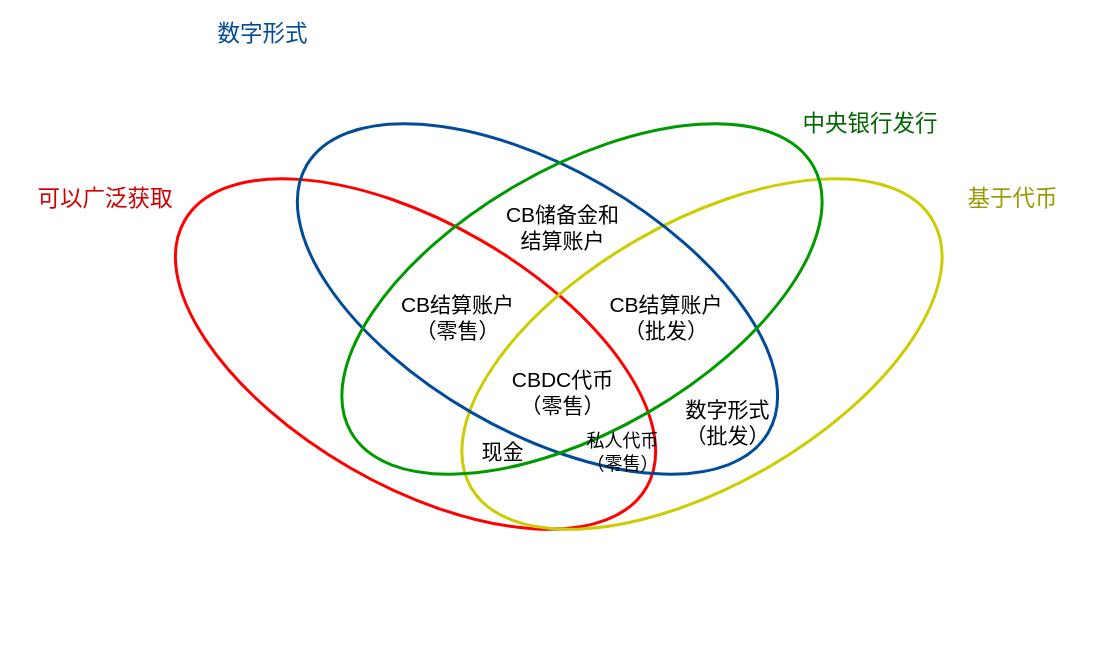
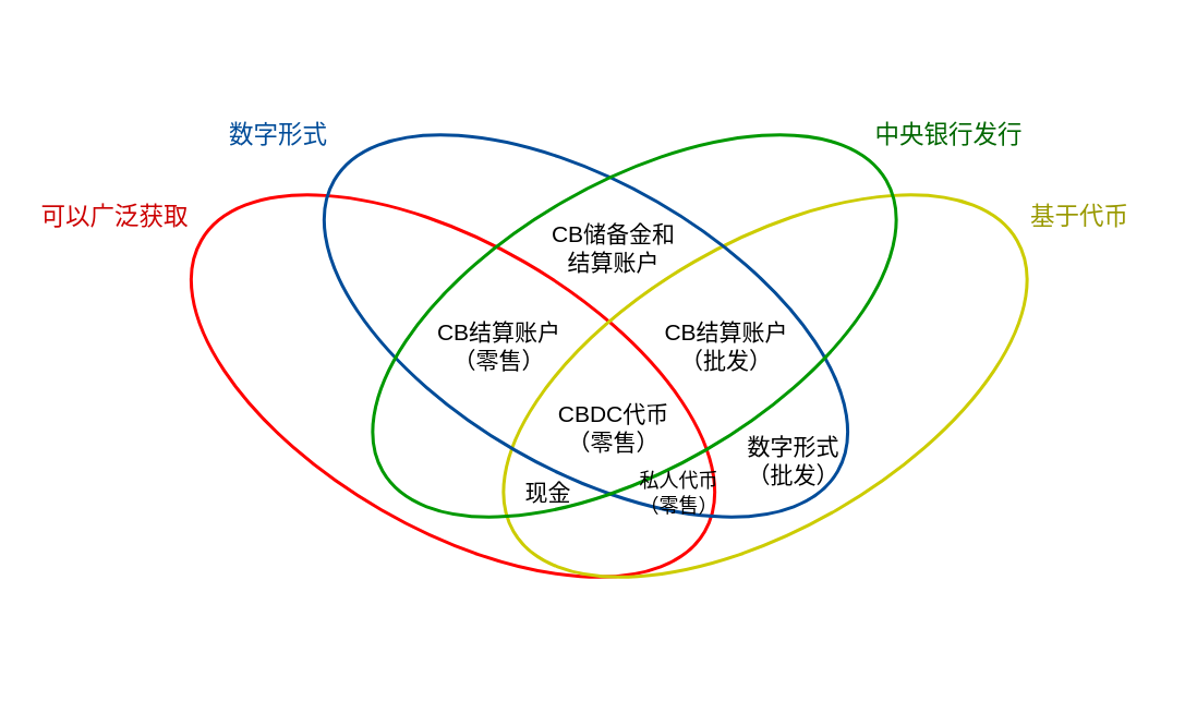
  <mxCell id="0" />
  <mxCell id="1" parent="0" />
  <mxCell id="2" value="" style="ellipse;whiteSpace=wrap;html=1;rotation=30;fillColor=none;strokeColor=#FF0000;strokeWidth=2;" vertex="1" parent="1"><mxGeometry x="98.71" y="148.03" width="355.61" height="175" as="geometry" /></mxCell>
  <mxCell id="3" value="" style="ellipse;whiteSpace=wrap;html=1;rotation=60;fillColor=none;direction=north;strokeColor=#CCCC00;strokeWidth=2;" vertex="1" parent="1"><mxGeometry x="380.005" y="57.725" width="175" height="355.61" as="geometry" /></mxCell>
  <mxCell id="4" value="" style="ellipse;whiteSpace=wrap;html=1;rotation=30;fillColor=none;strokeWidth=2;strokeColor=#004C99;" vertex="1" parent="1"><mxGeometry x="180" y="111.3" width="355.61" height="175" as="geometry" /></mxCell>
  <mxCell id="5" value="" style="ellipse;whiteSpace=wrap;html=1;rotation=60;fillColor=none;direction=north;strokeColor=#009900;strokeWidth=2;" vertex="1" parent="1"><mxGeometry x="300.005" y="20.995" width="175" height="355.61" as="geometry" /></mxCell>
  <mxCell id="6" value="&lt;font style=&quot;font-size: 14px&quot;&gt;CB储备金和结算账户&lt;/font&gt;" style="text;html=1;strokeColor=none;fillColor=none;align=center;verticalAlign=middle;whiteSpace=wrap;rounded=0;" vertex="1" parent="1"><mxGeometry x="330" y="141" width="90" height="20" as="geometry" /></mxCell>
  <mxCell id="7" value="&lt;font style=&quot;font-size: 14px&quot;&gt;CB结算账户&lt;br&gt;（零售）&lt;br&gt;&lt;/font&gt;" style="text;html=1;strokeColor=none;fillColor=none;align=center;verticalAlign=middle;whiteSpace=wrap;rounded=0;" vertex="1" parent="1"><mxGeometry x="260" y="201" width="90" height="20" as="geometry" /></mxCell>
  <mxCell id="8" value="&lt;font style=&quot;font-size: 14px&quot;&gt;CB结算账户&lt;br&gt;（批发）&lt;br&gt;&lt;/font&gt;" style="text;html=1;strokeColor=none;fillColor=none;align=center;verticalAlign=middle;whiteSpace=wrap;rounded=0;" vertex="1" parent="1"><mxGeometry x="399" y="201" width="90" height="20" as="geometry" /></mxCell>
  <mxCell id="9" value="&lt;font style=&quot;font-size: 14px&quot;&gt;CBDC代币&lt;br&gt;（零售）&lt;br&gt;&lt;/font&gt;" style="text;html=1;strokeColor=none;fillColor=none;align=center;verticalAlign=middle;whiteSpace=wrap;rounded=0;" vertex="1" parent="1"><mxGeometry x="330" y="251" width="90" height="20" as="geometry" /></mxCell>
  <mxCell id="10" value="&lt;font style=&quot;font-size: 14px&quot;&gt;现金&lt;br&gt;&lt;/font&gt;" style="text;html=1;strokeColor=none;fillColor=none;align=center;verticalAlign=middle;whiteSpace=wrap;rounded=0;" vertex="1" parent="1"><mxGeometry x="290" y="291" width="90" height="20" as="geometry" /></mxCell>
  <mxCell id="11" value="&lt;font style=&quot;font-size: 12px&quot;&gt;私人代币&lt;br&gt;（零售）&lt;br&gt;&lt;/font&gt;" style="text;html=1;strokeColor=none;fillColor=none;align=center;verticalAlign=middle;whiteSpace=wrap;rounded=0;" vertex="1" parent="1"><mxGeometry x="370" y="291" width="90" height="20" as="geometry" /></mxCell>
  <mxCell id="12" value="&lt;font style=&quot;font-size: 14px&quot;&gt;数字形式&lt;br&gt;（批发）&lt;br&gt;&lt;/font&gt;" style="text;html=1;strokeColor=none;fillColor=none;align=center;verticalAlign=middle;whiteSpace=wrap;rounded=0;" vertex="1" parent="1"><mxGeometry x="440" y="271" width="90" height="20" as="geometry" /></mxCell>
  <mxCell id="13" value="&lt;font style=&quot;font-size: 15px&quot;&gt;可以广泛获取&lt;/font&gt;" style="text;html=1;strokeColor=none;align=center;verticalAlign=middle;whiteSpace=wrap;rounded=0;fontColor=#CC0000;" vertex="1" parent="1"><mxGeometry x="20" y="121" width="100" height="20" as="geometry" /></mxCell>
- <mxCell id="14" value="&lt;font style=&quot;font-size: 15px&quot;&gt;数字形式&lt;/font&gt;" style="text;html=1;strokeColor=none;fillColor=none;align=center;verticalAlign=middle;whiteSpace=wrap;rounded=0;fontColor=#004C99;" vertex="1" parent="1"><mxGeometry x="125" y="11" width="100" height="20" as="geometry" /></mxCell>
+ <mxCell id="14" value="&lt;font style=&quot;font-size: 15px&quot;&gt;数字形式&lt;/font&gt;" style="text;html=1;strokeColor=none;fillColor=none;align=center;verticalAlign=middle;whiteSpace=wrap;rounded=0;fontColor=#004C99;" vertex="1" parent="1"><mxGeometry x="120" y="71" width="100" height="20" as="geometry" /></mxCell>
  <mxCell id="15" value="&lt;font style=&quot;font-size: 15px&quot;&gt;中央银行发行&lt;/font&gt;" style="text;html=1;strokeColor=none;fillColor=none;align=center;verticalAlign=middle;whiteSpace=wrap;rounded=0;fontColor=#006600;" vertex="1" parent="1"><mxGeometry x="530" y="71" width="100" height="20" as="geometry" /></mxCell>
- <mxCell id="16" value="&lt;font style=&quot;font-size: 15px&quot;&gt;基于代币&lt;/font&gt;" style="text;html=1;strokeColor=none;fillColor=none;align=center;verticalAlign=middle;whiteSpace=wrap;rounded=0;fontColor=#999900;" vertex="1" parent="1"><mxGeometry x="625" y="121" width="100" height="20" as="geometry" /></mxCell>
+ <mxCell id="16" value="&lt;font style=&quot;font-size: 15px&quot;&gt;基于代币&lt;/font&gt;" style="text;html=1;strokeColor=none;fillColor=none;align=center;verticalAlign=middle;whiteSpace=wrap;rounded=0;fontColor=#999900;" vertex="1" parent="1"><mxGeometry x="610" y="121" width="100" height="20" as="geometry" /></mxCell>
